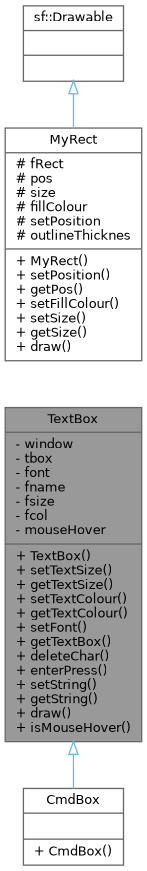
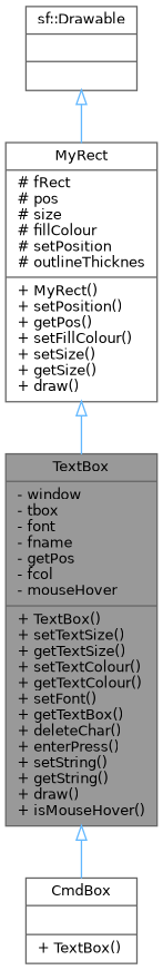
  digraph {
    node [color=gray40 fillcolor=white fontname=Helvetica fontsize=10 shape=record style=filled]
    edge [arrowtail=onormal color=steelblue1 dir=back fontname=Helvetica fontsize=10 labelfontname=Helvetica labelfontsize=10 style=solid]
-   n1 [fillcolor=grey60 fontcolor=black height=0.2 label="{TextBox\n|- window\l- tbox\l- font\l- fname\l- fsize\l- fcol\l- mouseHover\l|+ TextBox()\l+ setTextSize()\l+ getTextSize()\l+ setTextColour()\l+ getTextColour()\l+ setFont()\l+ getTextBox()\l+ deleteChar()\l+ enterPress()\l+ setString()\l+ getString()\l+ draw()\l+ isMouseHover()\l}" width=0.4]
-   n2 [height=0.2 label="{CmdBox\n||+ CmdBox()\l}" width=0.4]
+   n1 [fillcolor=grey60 fontcolor=black height=0.2 label="{TextBox\n|- window\l- tbox\l- font\l- fname\l- getPos\l- fcol\l- mouseHover\l|+ TextBox()\l+ setTextSize()\l+ getTextSize()\l+ setTextColour()\l+ getTextColour()\l+ setFont()\l+ getTextBox()\l+ deleteChar()\l+ enterPress()\l+ setString()\l+ getString()\l+ draw()\l+ isMouseHover()\l}" width=0.4]
+   n2 [height=0.2 label="{CmdBox\n||+ TextBox()\l}" width=0.4]
    n3 [height=0.2 label="{MyRect\n|# fRect\l# pos\l# size\l# fillColour\l# setPosition\l# outlineThicknes\l|+ MyRect()\l+ setPosition()\l+ getPos()\l+ setFillColour()\l+ setSize()\l+ getSize()\l+ draw()\l}" width=0.4]
    n4 [height=0.2 label="{sf::Drawable\n||}" width=0.4]
    n1 -> n2
+   n3 -> n1
    n4 -> n3
  }
